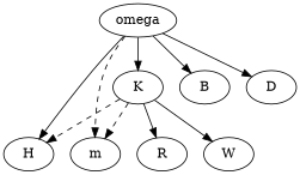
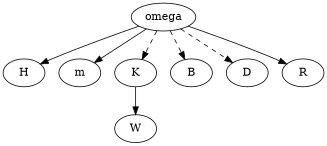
  digraph {
    omega
    H
    m
    K
    B
    D
    R
    W
    omega -> H
-   omega -> m [style=dashed]
-   omega -> K
-   omega -> B
-   omega -> D
-   K -> R
-   K -> H [style=dashed]
-   K -> m [style=dashed]
+   omega -> m
+   omega -> K [style=dashed]
+   omega -> B [style=dashed]
+   omega -> D [style=dashed]
+   omega -> R
    K -> W
  }
